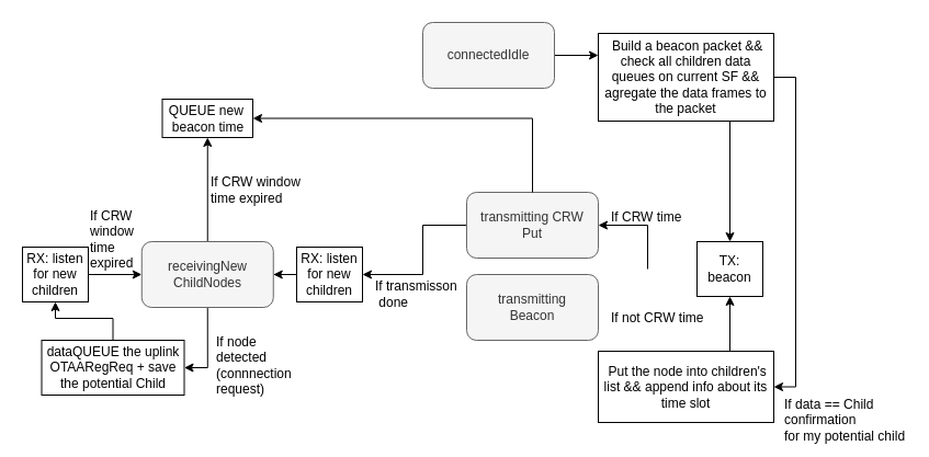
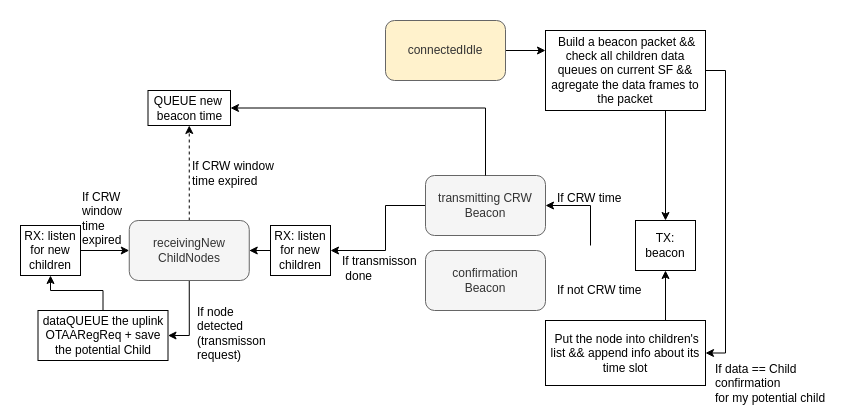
  <mxCell id="0" />
  <mxCell id="1" parent="0" />
  <mxCell id="2" value="" style="edgeStyle=orthogonalEdgeStyle;rounded=0;orthogonalLoop=1;jettySize=auto;html=1;entryX=1;entryY=0.5;entryDx=0;entryDy=0;exitX=0;exitY=0.5;exitDx=0;exitDy=0;" parent="1" source="7" target="13" edge="1"><mxGeometry relative="1" as="geometry"><mxPoint x="310" y="205" as="sourcePoint" /><Array as="points"><mxPoint x="385" y="205" /><mxPoint x="385" y="250" /></Array></mxGeometry></mxCell>
  <mxCell id="3" value="TX: beacon" style="rounded=0;whiteSpace=wrap;html=1;rotation=0;" parent="1" vertex="1"><mxGeometry x="635" y="220" width="60" height="50" as="geometry" /></mxCell>
  <mxCell id="4" style="edgeStyle=orthogonalEdgeStyle;rounded=0;orthogonalLoop=1;jettySize=auto;html=1;exitX=1;exitY=0.5;exitDx=0;exitDy=0;entryX=0;entryY=0.25;entryDx=0;entryDy=0;" edge="1" parent="1" source="5" target="23"><mxGeometry relative="1" as="geometry" /></mxCell>
- <mxCell id="5" value="&lt;div&gt;connectedIdle&lt;/div&gt;" style="rounded=1;whiteSpace=wrap;html=1;fillColor=#f5f5f5;fontColor=#333333;strokeColor=#666666;" parent="1" vertex="1"><mxGeometry x="385" y="20" width="120" height="60" as="geometry" /></mxCell>
- <mxCell id="6" value="transmitting&lt;br&gt;Beacon" style="rounded=1;whiteSpace=wrap;html=1;fillColor=#f5f5f5;fontColor=#333333;strokeColor=#666666;" parent="1" vertex="1"><mxGeometry x="425" y="250" width="120" height="60" as="geometry" /></mxCell>
- <mxCell id="7" value="transmitting CRW&lt;br&gt;Put" style="rounded=1;whiteSpace=wrap;html=1;fillColor=#f5f5f5;fontColor=#333333;strokeColor=#666666;" parent="1" vertex="1"><mxGeometry x="425" y="175" width="120" height="60" as="geometry" /></mxCell>
+ <mxCell id="5" value="&lt;div&gt;connectedIdle&lt;/div&gt;" style="rounded=1;whiteSpace=wrap;html=1;fillColor=#fff2cc;fontColor=#333333;strokeColor=#666666;" parent="1" vertex="1"><mxGeometry x="385" y="20" width="120" height="60" as="geometry" /></mxCell>
+ <mxCell id="6" value="confirmation&lt;br&gt;Beacon" style="rounded=1;whiteSpace=wrap;html=1;fillColor=#f5f5f5;fontColor=#333333;strokeColor=#666666;" parent="1" vertex="1"><mxGeometry x="425" y="250" width="120" height="60" as="geometry" /></mxCell>
+ <mxCell id="7" value="transmitting CRW&lt;br&gt;Beacon" style="rounded=1;whiteSpace=wrap;html=1;fillColor=#f5f5f5;fontColor=#333333;strokeColor=#666666;" parent="1" vertex="1"><mxGeometry x="425" y="175" width="120" height="60" as="geometry" /></mxCell>
  <mxCell id="8" value="" style="edgeStyle=orthogonalEdgeStyle;rounded=0;orthogonalLoop=1;jettySize=auto;html=1;" parent="1" edge="1"><mxGeometry relative="1" as="geometry"><mxPoint x="590" y="245" as="sourcePoint" /><mxPoint x="545" y="205" as="targetPoint" /><Array as="points"><mxPoint x="590" y="205" /></Array></mxGeometry></mxCell>
- <mxCell id="9" style="edgeStyle=orthogonalEdgeStyle;rounded=0;orthogonalLoop=1;jettySize=auto;html=1;exitX=0.5;exitY=0;exitDx=0;exitDy=0;entryX=0.5;entryY=1;entryDx=0;entryDy=0;" parent="1" source="11" target="19" edge="1"><mxGeometry relative="1" as="geometry" /></mxCell>
+ <mxCell id="9" style="edgeStyle=orthogonalEdgeStyle;rounded=0;orthogonalLoop=1;jettySize=auto;html=1;exitX=0.5;exitY=0;exitDx=0;exitDy=0;entryX=0.5;entryY=1;entryDx=0;entryDy=0;dashed=1;" parent="1" source="11" target="19" edge="1"><mxGeometry relative="1" as="geometry" /></mxCell>
  <mxCell id="10" style="edgeStyle=orthogonalEdgeStyle;rounded=0;orthogonalLoop=1;jettySize=auto;html=1;exitX=0.5;exitY=1;exitDx=0;exitDy=0;entryX=1;entryY=0.5;entryDx=0;entryDy=0;" edge="1" parent="1" source="11" target="18"><mxGeometry relative="1" as="geometry" /></mxCell>
  <mxCell id="11" value="receivingNew&lt;br&gt;ChildNodes" style="rounded=1;whiteSpace=wrap;html=1;fillColor=#f5f5f5;fontColor=#333333;strokeColor=#666666;" parent="1" vertex="1"><mxGeometry x="128.75" y="220" width="120" height="60" as="geometry" /></mxCell>
  <mxCell id="12" value="" style="edgeStyle=orthogonalEdgeStyle;rounded=0;orthogonalLoop=1;jettySize=auto;html=1;" parent="1" source="13" target="11" edge="1"><mxGeometry relative="1" as="geometry" /></mxCell>
  <mxCell id="13" value="RX: listen for new children" style="rounded=0;whiteSpace=wrap;html=1;rotation=0;" parent="1" vertex="1"><mxGeometry x="270" y="225" width="60" height="50" as="geometry" /></mxCell>
  <mxCell id="14" value="&lt;div&gt;If transmisson&lt;/div&gt;&lt;div&gt;&amp;nbsp;done&lt;/div&gt;" style="text;html=1;align=left;verticalAlign=middle;resizable=0;points=[];autosize=1;" parent="1" vertex="1"><mxGeometry x="340" y="245" width="95" height="45" as="geometry" /></mxCell>
  <mxCell id="15" value="&lt;div&gt;If CRW&amp;nbsp;&lt;/div&gt;&lt;div&gt;window &lt;br&gt;&lt;/div&gt;&lt;div&gt;time&amp;nbsp;&lt;/div&gt;&lt;div&gt;expired&lt;/div&gt;" style="text;html=1;align=left;verticalAlign=middle;resizable=0;points=[];autosize=1;" parent="1" vertex="1"><mxGeometry x="80" y="180" width="65" height="75" as="geometry" /></mxCell>
- <mxCell id="16" value="&lt;div&gt;If node&amp;nbsp;&lt;/div&gt;&lt;div&gt;detected &lt;br&gt;&lt;/div&gt;&lt;div&gt;(connnection&amp;nbsp;&lt;/div&gt;&lt;div&gt;request)&lt;/div&gt;" style="text;html=1;align=left;verticalAlign=middle;resizable=0;points=[];autosize=1;" parent="1" vertex="1"><mxGeometry x="195" y="295" width="95" height="75" as="geometry" /></mxCell>
+ <mxCell id="16" value="&lt;div&gt;If node&amp;nbsp;&lt;/div&gt;&lt;div&gt;detected &lt;br&gt;&lt;/div&gt;&lt;div&gt;(transmisson&amp;nbsp;&lt;/div&gt;&lt;div&gt;request)&lt;/div&gt;" style="text;html=1;align=left;verticalAlign=middle;resizable=0;points=[];autosize=1;" parent="1" vertex="1"><mxGeometry x="195" y="295" width="95" height="75" as="geometry" /></mxCell>
  <mxCell id="17" style="edgeStyle=orthogonalEdgeStyle;rounded=0;orthogonalLoop=1;jettySize=auto;html=1;exitX=0.5;exitY=0;exitDx=0;exitDy=0;entryX=0.5;entryY=1;entryDx=0;entryDy=0;" parent="1" source="18" target="26" edge="1"><mxGeometry relative="1" as="geometry" /></mxCell>
  <mxCell id="18" value="dataQUEUE the uplink OTAARegReq + save the potential Child" style="rounded=0;whiteSpace=wrap;html=1;rotation=0;" parent="1" vertex="1"><mxGeometry x="37.5" y="310" width="130" height="50" as="geometry" /></mxCell>
  <mxCell id="19" value="QUEUE new&amp;nbsp; beacon time" style="rounded=0;whiteSpace=wrap;html=1;" parent="1" vertex="1"><mxGeometry x="147.5" y="90" width="82.5" height="35" as="geometry" /></mxCell>
  <mxCell id="20" value="If CRW time" style="text;html=1;align=left;verticalAlign=middle;resizable=0;points=[];autosize=1;" parent="1" vertex="1"><mxGeometry x="555" y="182.5" width="85" height="30" as="geometry" /></mxCell>
  <mxCell id="21" value="If not CRW time" style="text;html=1;align=left;verticalAlign=middle;resizable=0;points=[];autosize=1;" parent="1" vertex="1"><mxGeometry x="555" y="275" width="105" height="30" as="geometry" /></mxCell>
  <mxCell id="22" style="edgeStyle=orthogonalEdgeStyle;rounded=0;orthogonalLoop=1;jettySize=auto;html=1;exitX=0.75;exitY=1;exitDx=0;exitDy=0;entryX=0.5;entryY=0;entryDx=0;entryDy=0;" edge="1" parent="1" source="23" target="3"><mxGeometry relative="1" as="geometry" /></mxCell>
  <mxCell id="23" value="&amp;nbsp;Build a beacon packet &amp;amp;&amp;amp; check all&amp;nbsp;children data queues on current SF &amp;amp;&amp;amp; agregate the data frames to the packet" style="rounded=0;whiteSpace=wrap;html=1;rotation=0;" parent="1" vertex="1"><mxGeometry x="545" y="30" width="160" height="80" as="geometry" /></mxCell>
  <mxCell id="24" style="edgeStyle=orthogonalEdgeStyle;rounded=0;orthogonalLoop=1;jettySize=auto;html=1;exitX=0.5;exitY=0;exitDx=0;exitDy=0;entryX=1;entryY=0.5;entryDx=0;entryDy=0;" parent="1" source="7" target="19" edge="1"><mxGeometry relative="1" as="geometry" /></mxCell>
  <mxCell id="25" style="edgeStyle=orthogonalEdgeStyle;rounded=0;orthogonalLoop=1;jettySize=auto;html=1;exitX=1;exitY=0.5;exitDx=0;exitDy=0;entryX=0;entryY=0.5;entryDx=0;entryDy=0;" edge="1" parent="1" source="26" target="11"><mxGeometry relative="1" as="geometry" /></mxCell>
  <mxCell id="26" value="RX: listen for new children" style="rounded=0;whiteSpace=wrap;html=1;rotation=0;" parent="1" vertex="1"><mxGeometry x="20" y="225" width="60" height="50" as="geometry" /></mxCell>
  <mxCell id="27" style="edgeStyle=orthogonalEdgeStyle;rounded=0;orthogonalLoop=1;jettySize=auto;html=1;exitX=0.75;exitY=0;exitDx=0;exitDy=0;entryX=0.5;entryY=1;entryDx=0;entryDy=0;" parent="1" source="28" target="3" edge="1"><mxGeometry relative="1" as="geometry" /></mxCell>
  <mxCell id="28" value="&amp;nbsp;Put the node into children's list &amp;amp;&amp;amp; append info about its time slot" style="rounded=0;whiteSpace=wrap;html=1;rotation=0;fillColor=#FFFFFF;strokeColor=#000000;" parent="1" vertex="1"><mxGeometry x="545" y="320" width="160" height="65" as="geometry" /></mxCell>
  <mxCell id="29" style="edgeStyle=orthogonalEdgeStyle;rounded=0;orthogonalLoop=1;jettySize=auto;html=1;entryX=1;entryY=0.5;entryDx=0;entryDy=0;exitX=1;exitY=0.5;exitDx=0;exitDy=0;" parent="1" source="23" target="28" edge="1"><mxGeometry relative="1" as="geometry"><mxPoint x="805" y="367.5" as="sourcePoint" /></mxGeometry></mxCell>
  <mxCell id="30" value="&lt;div&gt;If data == Child confirmation &lt;br&gt;&lt;/div&gt;&lt;div&gt;for my potential child&lt;/div&gt;" style="text;whiteSpace=wrap;html=1;" parent="1" vertex="1"><mxGeometry x="712.5" y="355" width="112.5" height="40" as="geometry" /></mxCell>
  <mxCell id="31" value="&lt;div&gt;If CRW window &lt;br&gt;&lt;/div&gt;&lt;div&gt;time expired&lt;/div&gt;" style="text;html=1;align=left;verticalAlign=middle;resizable=0;points=[];autosize=1;" parent="1" vertex="1"><mxGeometry x="190" y="150" width="105" height="45" as="geometry" /></mxCell>
